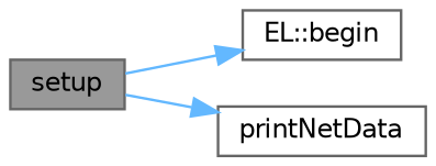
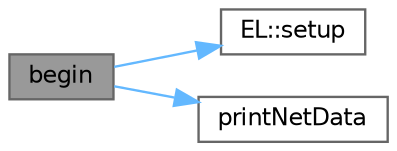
  digraph {
    rankdir=LR
    node [color=grey40 fillcolor=white fontname=Helvetica fontsize=10 shape=box style=filled]
    edge [color=steelblue1 fontname=Helvetica fontsize=10 labelfontname=Helvetica labelfontsize=10 style=solid]
-   n1 [color=gray40 fillcolor=grey60 fontcolor=black height=0.2 label=setup width=0.4]
-   n2 [height=0.2 label="EL::begin" width=0.4]
+   n1 [color=gray40 fillcolor=grey60 fontcolor=black height=0.2 label=begin width=0.4]
+   n2 [height=0.2 label="EL::setup" width=0.4]
    n3 [height=0.2 label=printNetData width=0.4]
    n1 -> n2
    n1 -> n3
  }
